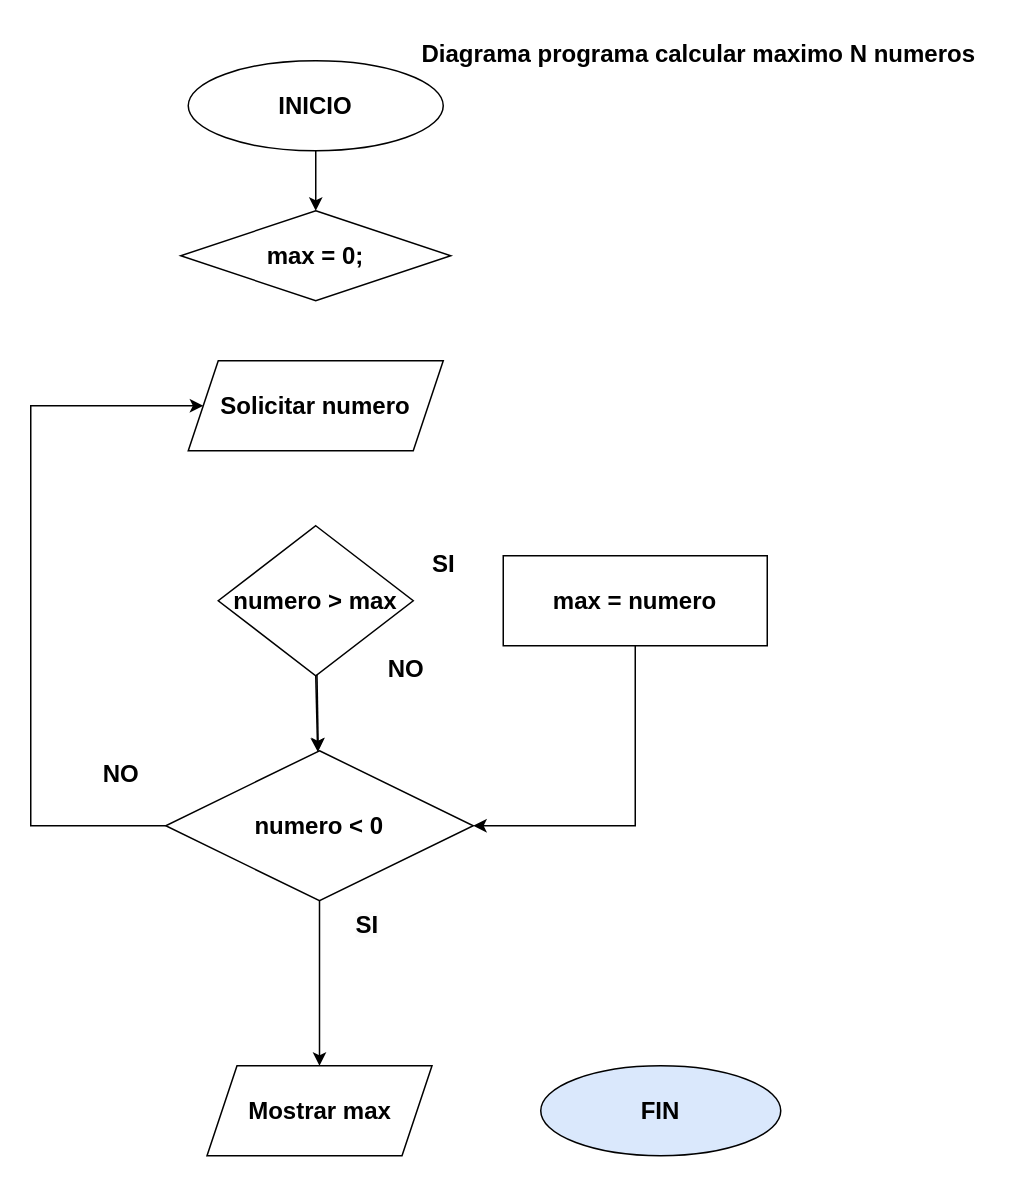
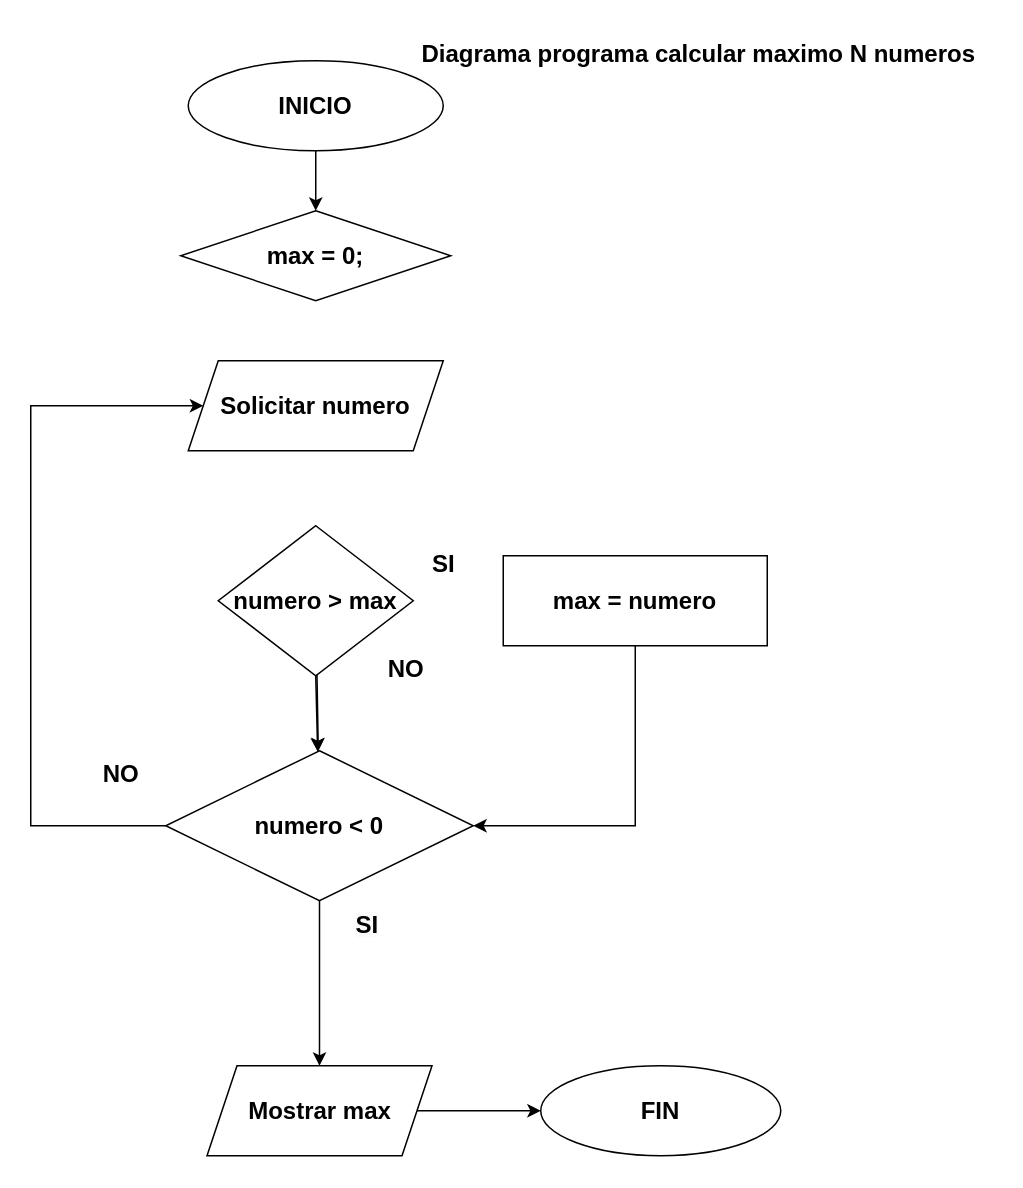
  <mxCell id="0" />
  <mxCell id="1" parent="0" />
  <mxCell id="2" value="&lt;b&gt;&lt;font style=&quot;font-size: 16px;&quot;&gt;INICIO&lt;/font&gt;&lt;/b&gt;" style="ellipse;whiteSpace=wrap;html=1;" parent="1" vertex="1"><mxGeometry x="125" y="40" width="170" height="60" as="geometry" /></mxCell>
  <mxCell id="3" value="&lt;span style=&quot;font-size: 16px;&quot;&gt;&lt;b&gt;max = 0;&lt;/b&gt;&lt;/span&gt;" style="rhombus;whiteSpace=wrap;html=1;" parent="1" vertex="1"><mxGeometry x="120" y="140" width="180" height="60" as="geometry" /></mxCell>
  <mxCell id="4" value="&lt;b&gt;&lt;font style=&quot;font-size: 16px;&quot;&gt;Solicitar numero&lt;/font&gt;&lt;/b&gt;" style="shape=parallelogram;perimeter=parallelogramPerimeter;whiteSpace=wrap;html=1;fixedSize=1;" parent="1" vertex="1"><mxGeometry x="125" y="240" width="170" height="60" as="geometry" /></mxCell>
- <mxCell id="5" value="&lt;font style=&quot;font-size: 16px;&quot;&gt;&lt;b&gt;FIN&lt;/b&gt;&lt;/font&gt;" style="ellipse;whiteSpace=wrap;html=1;fillColor=#dae8fc;" parent="1" vertex="1"><mxGeometry x="360" y="710" width="160" height="60" as="geometry" /></mxCell>
+ <mxCell id="5" value="&lt;font style=&quot;font-size: 16px;&quot;&gt;&lt;b&gt;FIN&lt;/b&gt;&lt;/font&gt;" style="ellipse;whiteSpace=wrap;html=1;" parent="1" vertex="1"><mxGeometry x="360" y="710" width="160" height="60" as="geometry" /></mxCell>
  <mxCell id="6" value="" style="endArrow=classic;html=1;rounded=0;entryX=0.5;entryY=0;entryDx=0;entryDy=0;" parent="1" source="2" target="3" edge="1"><mxGeometry width="50" height="50" relative="1" as="geometry"><mxPoint x="360" y="480" as="sourcePoint" /><mxPoint x="410" y="430" as="targetPoint" /></mxGeometry></mxCell>
  <mxCell id="7" value="&lt;b&gt;&lt;font style=&quot;font-size: 16px;&quot;&gt;numero &amp;gt; max&lt;/font&gt;&lt;/b&gt;" style="rhombus;whiteSpace=wrap;html=1;" parent="1" vertex="1"><mxGeometry x="145" y="350" width="130" height="100" as="geometry" /></mxCell>
  <mxCell id="8" value="" style="endArrow=classic;html=1;rounded=0;entryX=0.5;entryY=0;entryDx=0;entryDy=0;exitX=0.5;exitY=1;exitDx=0;exitDy=0;" parent="1" source="15" target="14" edge="1"><mxGeometry width="50" height="50" relative="1" as="geometry"><mxPoint x="450" y="600" as="sourcePoint" /><mxPoint x="410" y="390" as="targetPoint" /><Array as="points" /></mxGeometry></mxCell>
  <mxCell id="9" value="&lt;font style=&quot;font-size: 16px;&quot;&gt;&lt;b&gt;NO&lt;/b&gt;&lt;/font&gt;" style="text;html=1;align=center;verticalAlign=middle;resizable=0;points=[];autosize=1;strokeColor=none;fillColor=none;" parent="1" vertex="1"><mxGeometry x="245" y="430" width="50" height="30" as="geometry" /></mxCell>
  <mxCell id="10" value="&lt;b style=&quot;forced-color-adjust: none; color: rgb(0, 0, 0); font-family: Helvetica; font-size: 16px; font-style: normal; font-variant-ligatures: normal; font-variant-caps: normal; letter-spacing: normal; orphans: 2; text-align: center; text-indent: 0px; text-transform: none; widows: 2; word-spacing: 0px; -webkit-text-stroke-width: 0px; white-space: nowrap; background-color: rgb(251, 251, 251); text-decoration-thickness: initial; text-decoration-style: initial; text-decoration-color: initial;&quot;&gt;SI&lt;/b&gt;" style="text;whiteSpace=wrap;html=1;" parent="1" vertex="1"><mxGeometry x="235" y="600" width="60" height="40" as="geometry" /></mxCell>
  <mxCell id="11" value="&lt;font style=&quot;font-size: 16px;&quot;&gt;&lt;b&gt;SI&lt;/b&gt;&lt;/font&gt;" style="text;html=1;align=center;verticalAlign=middle;resizable=0;points=[];autosize=1;strokeColor=none;fillColor=none;" parent="1" vertex="1"><mxGeometry x="275" y="360" width="40" height="30" as="geometry" /></mxCell>
  <mxCell id="12" value="&lt;font style=&quot;font-size: 16px;&quot;&gt;&lt;b&gt;NO&lt;/b&gt;&lt;/font&gt;" style="text;html=1;align=center;verticalAlign=middle;resizable=0;points=[];autosize=1;strokeColor=none;fillColor=none;" parent="1" vertex="1"><mxGeometry x="55" y="500" width="50" height="30" as="geometry" /></mxCell>
  <mxCell id="13" value="&lt;b&gt;&lt;font style=&quot;font-size: 16px;&quot;&gt;max = numero&lt;/font&gt;&lt;/b&gt;" style="rounded=0;whiteSpace=wrap;html=1;" parent="1" vertex="1"><mxGeometry x="335" y="370" width="176" height="60" as="geometry" /></mxCell>
  <mxCell id="14" value="&lt;b&gt;&lt;font style=&quot;font-size: 16px;&quot;&gt;Mostrar max&lt;/font&gt;&lt;/b&gt;" style="shape=parallelogram;perimeter=parallelogramPerimeter;whiteSpace=wrap;html=1;fixedSize=1;" parent="1" vertex="1"><mxGeometry x="137.5" y="710" width="150" height="60" as="geometry" /></mxCell>
  <mxCell id="15" value="&lt;font style=&quot;font-size: 16px;&quot;&gt;&lt;b&gt;numero &amp;lt; 0&lt;/b&gt;&lt;/font&gt;" style="rhombus;whiteSpace=wrap;html=1;" parent="1" vertex="1"><mxGeometry x="110" y="500" width="205" height="100" as="geometry" /></mxCell>
  <mxCell id="16" value="" style="endArrow=classic;html=1;rounded=0;" parent="1" source="7" target="15" edge="1"><mxGeometry width="50" height="50" relative="1" as="geometry"><mxPoint x="208" y="780" as="sourcePoint" /><mxPoint x="220" y="690" as="targetPoint" /></mxGeometry></mxCell>
  <mxCell id="17" value="&lt;font style=&quot;font-size: 16px;&quot;&gt;&lt;b&gt;Diagrama programa calcular maximo N numeros&lt;/b&gt;&lt;/font&gt;" style="text;html=1;align=center;verticalAlign=middle;resizable=0;points=[];autosize=1;strokeColor=none;fillColor=none;" parent="1" vertex="1"><mxGeometry x="270" width="390" height="30" as="geometry" y="20" /></mxCell>
+ <mxCell id="18" value="" style="endArrow=classic;html=1;rounded=0;entryX=0;entryY=0.5;entryDx=0;entryDy=0;" parent="1" source="14" target="5" edge="1"><mxGeometry width="50" height="50" relative="1" as="geometry"><mxPoint x="218" y="610" as="sourcePoint" /><mxPoint x="218" y="720" as="targetPoint" /><Array as="points" /></mxGeometry></mxCell>
  <mxCell id="19" value="" style="endArrow=classic;html=1;rounded=0;exitX=0;exitY=0.5;exitDx=0;exitDy=0;entryX=0;entryY=0.5;entryDx=0;entryDy=0;" parent="1" source="15" target="4" edge="1"><mxGeometry width="50" height="50" relative="1" as="geometry"><mxPoint x="218" y="610" as="sourcePoint" /><mxPoint x="20" y="550" as="targetPoint" /><Array as="points"><mxPoint x="20" y="550" /><mxPoint x="20" y="270" /></Array></mxGeometry></mxCell>
  <mxCell id="20" value="" style="endArrow=classic;html=1;rounded=0;entryX=1;entryY=0.5;entryDx=0;entryDy=0;exitX=0.5;exitY=1;exitDx=0;exitDy=0;" parent="1" source="13" target="15" edge="1"><mxGeometry width="50" height="50" relative="1" as="geometry"><mxPoint x="285" y="410" as="sourcePoint" /><mxPoint x="345" y="410" as="targetPoint" /><Array as="points"><mxPoint x="423" y="550" /></Array></mxGeometry></mxCell>
  <mxCell id="21" value="" style="endArrow=classic;html=1;rounded=0;" parent="1" target="15" edge="1"><mxGeometry width="50" height="50" relative="1" as="geometry"><mxPoint x="210" y="450" as="sourcePoint" /><mxPoint x="220" y="360" as="targetPoint" /></mxGeometry></mxCell>
